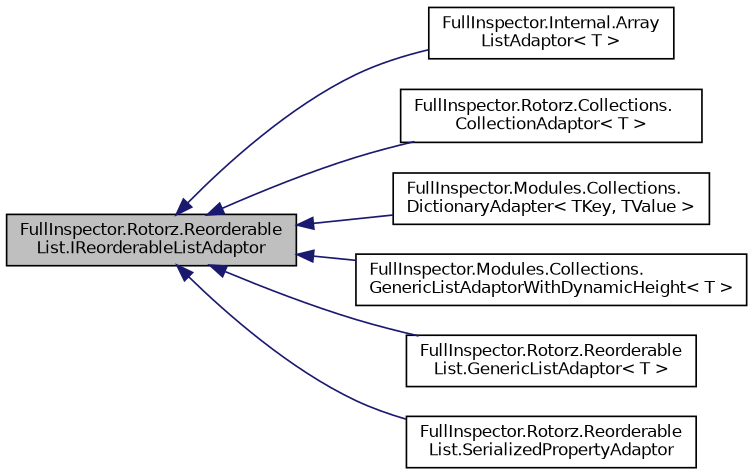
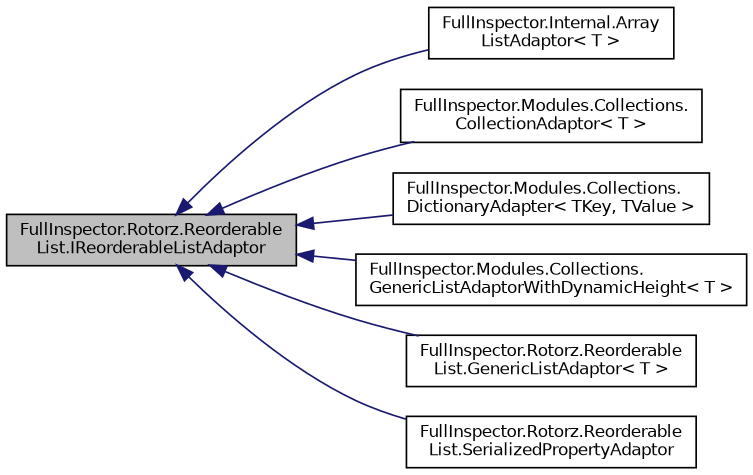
  digraph {
    rankdir=LR
    node [color=black fillcolor=white fontname=Helvetica fontsize=10 shape=record style=filled]
    edge [color=midnightblue dir=back fontname=Helvetica fontsize=10 labelfontname=Helvetica labelfontsize=10 style=solid]
    n1 [fillcolor=grey75 fontcolor=black height=0.2 label="FullInspector.Rotorz.Reorderable\lList.IReorderableListAdaptor" width=0.4]
    n2 [height=0.2 label="FullInspector.Internal.Array\lListAdaptor\< T \>" width=0.4]
-   n3 [height=0.2 label="FullInspector.Rotorz.Collections.\lCollectionAdaptor\< T \>" width=0.4]
+   n3 [height=0.2 label="FullInspector.Modules.Collections.\lCollectionAdaptor\< T \>" width=0.4]
    n4 [height=0.2 label="FullInspector.Modules.Collections.\lDictionaryAdapter\< TKey, TValue \>" width=0.4]
    n5 [height=0.2 label="FullInspector.Modules.Collections.\lGenericListAdaptorWithDynamicHeight\< T \>" width=0.4]
    n6 [height=0.2 label="FullInspector.Rotorz.Reorderable\lList.GenericListAdaptor\< T \>" width=0.4]
    n7 [height=0.2 label="FullInspector.Rotorz.Reorderable\lList.SerializedPropertyAdaptor" width=0.4]
    n1 -> n2
    n1 -> n3
    n1 -> n4
    n1 -> n5
    n1 -> n6
    n1 -> n7
  }
